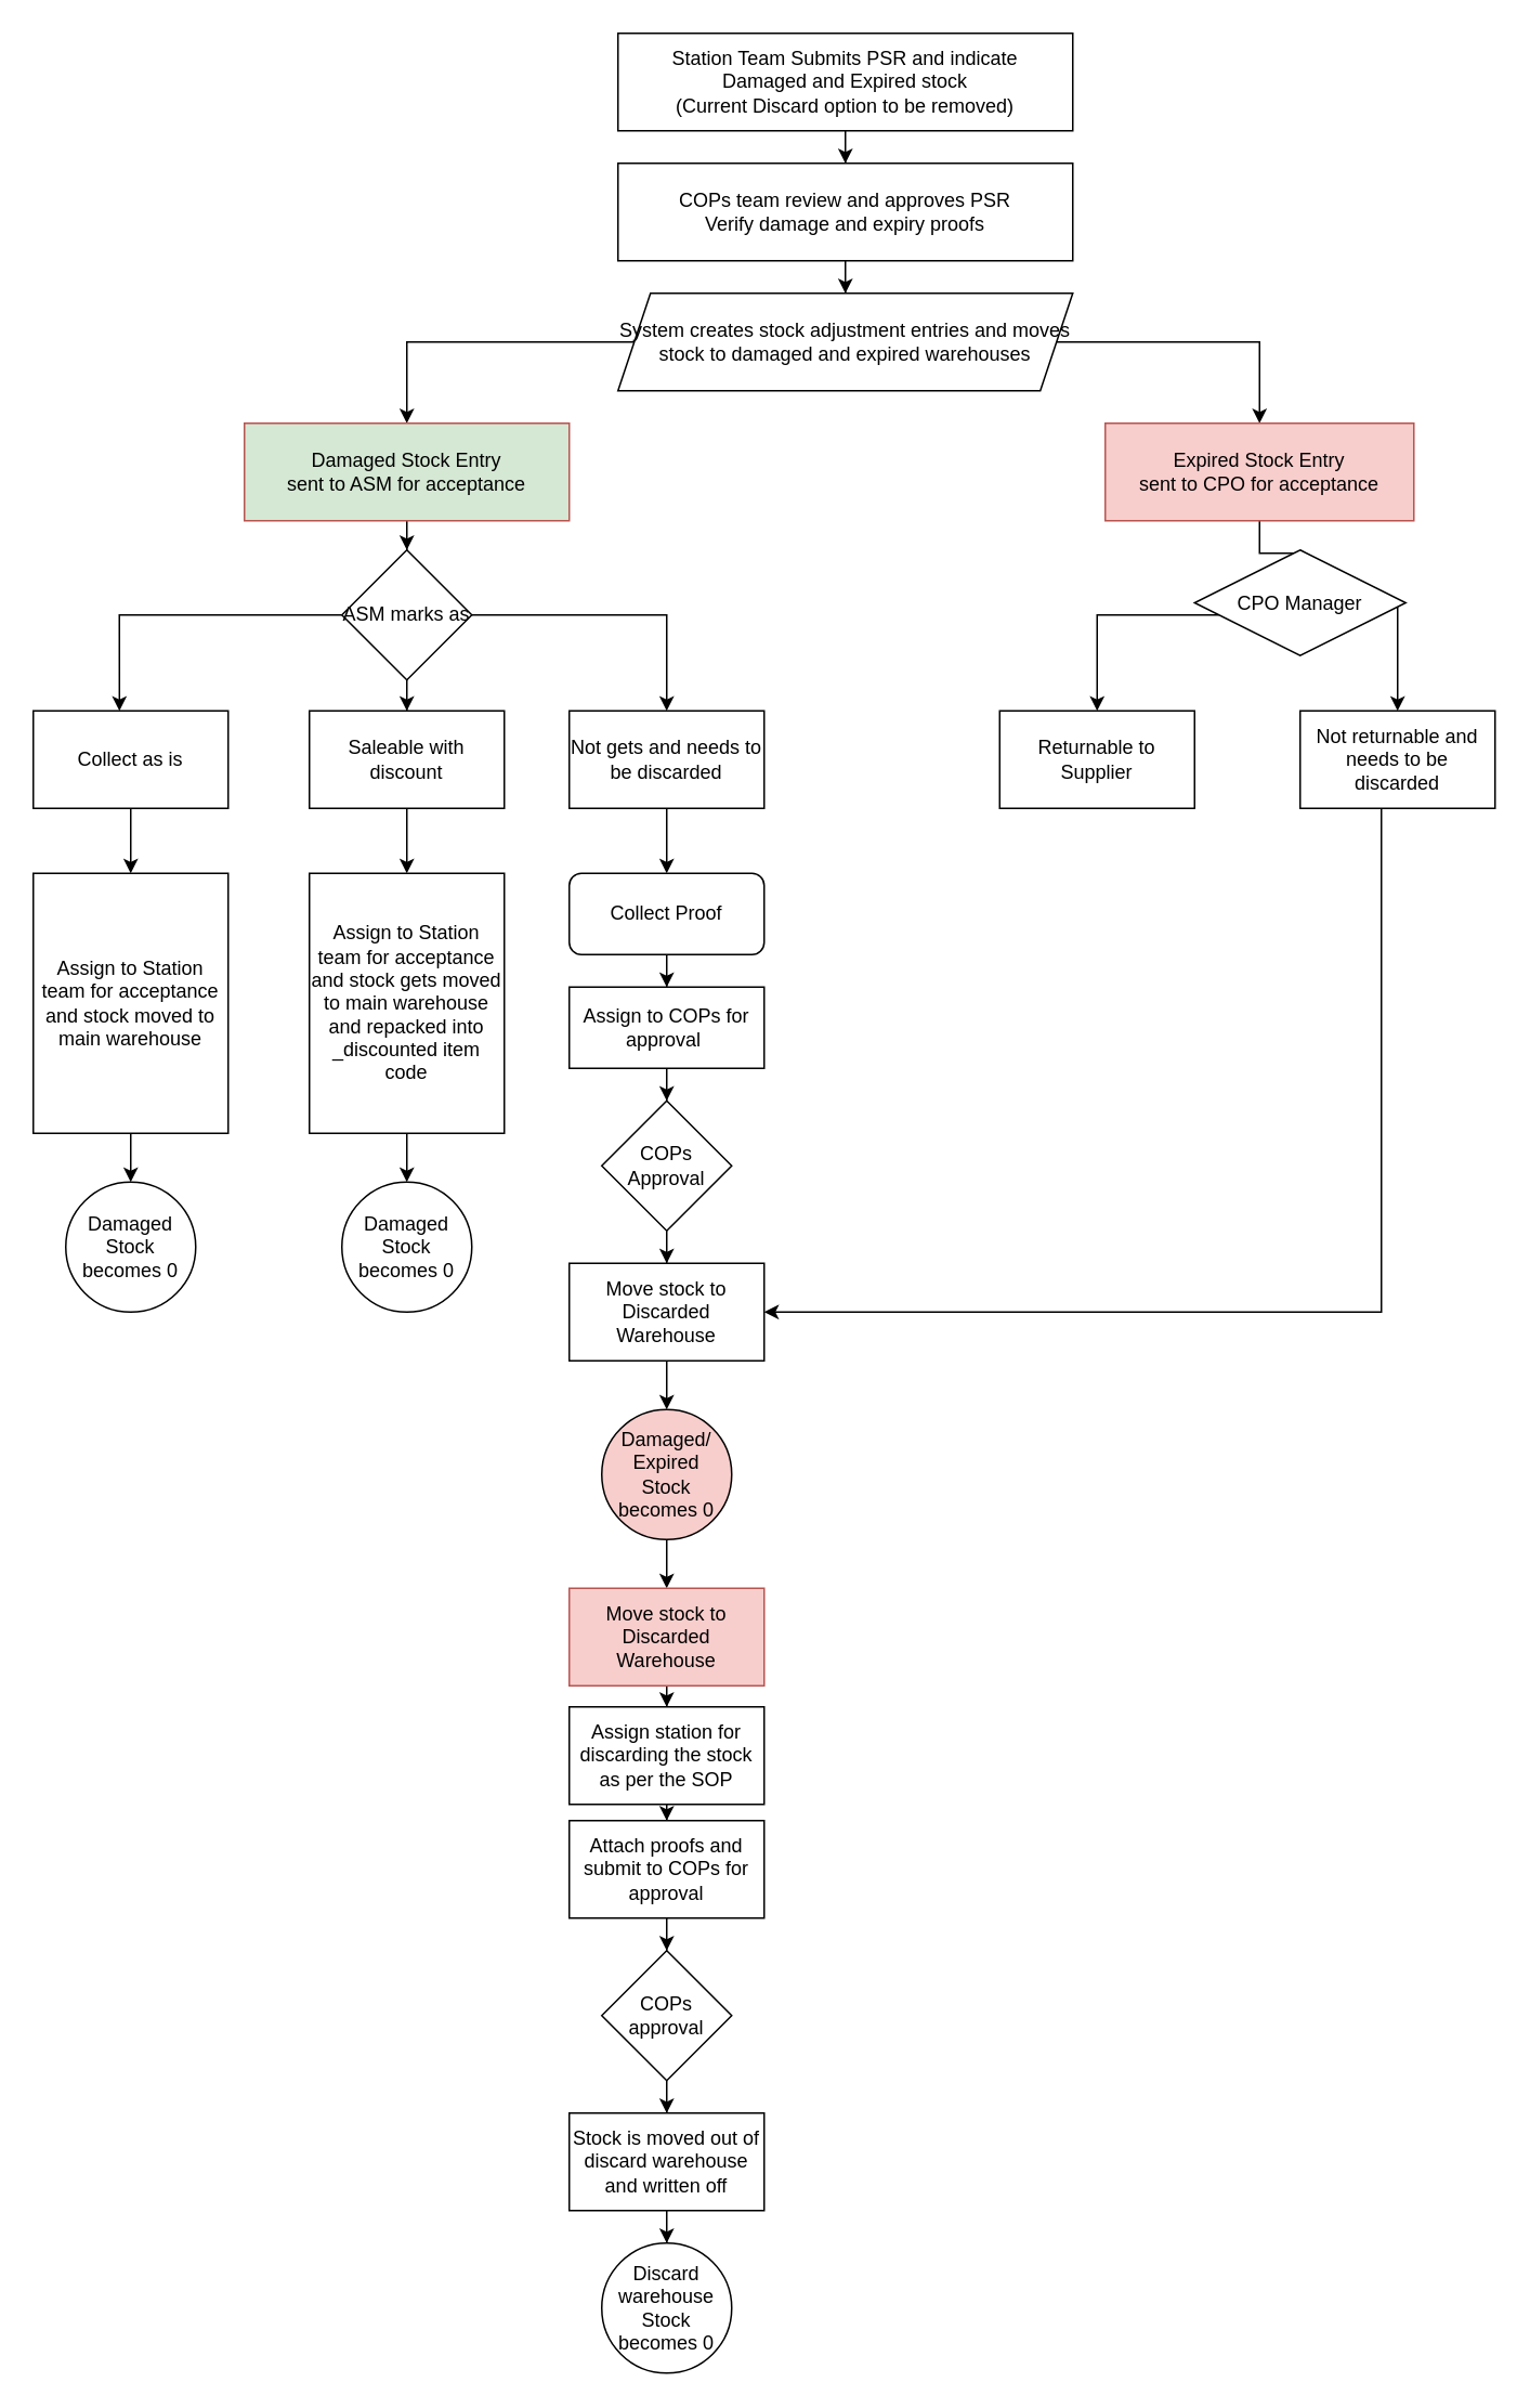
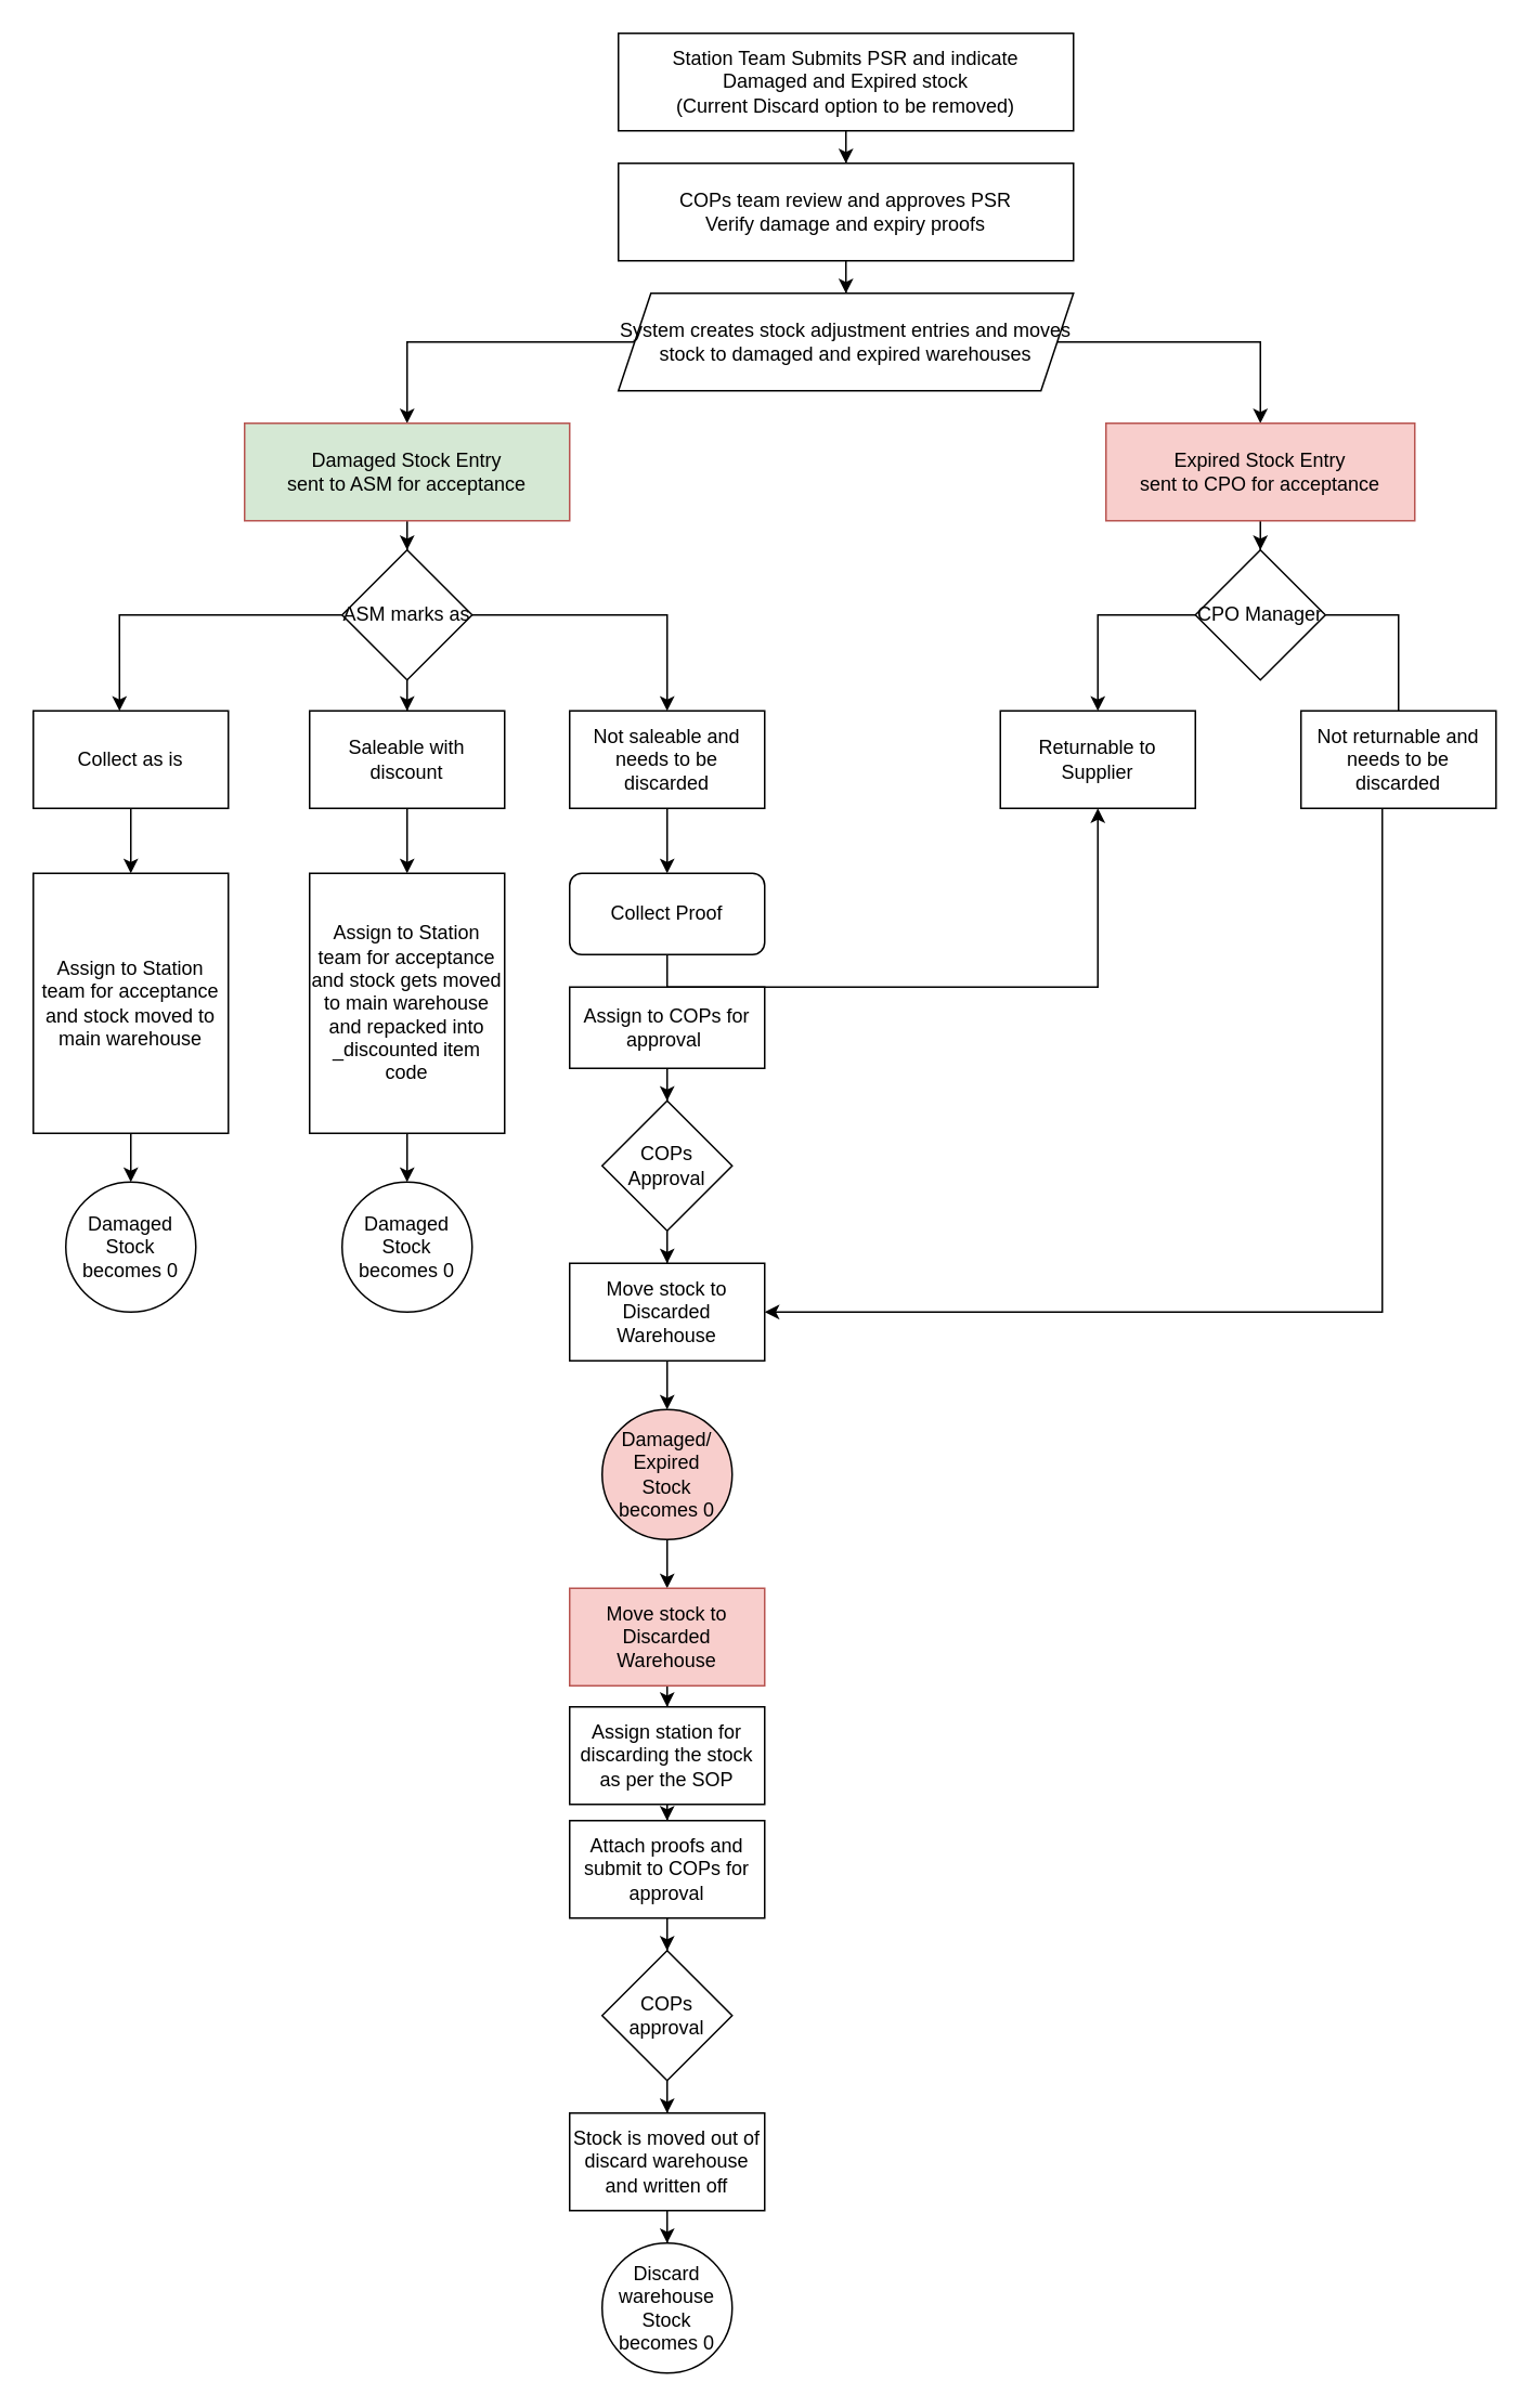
  <mxCell id="0" />
  <mxCell id="1" parent="0" />
  <mxCell id="2" value="" style="edgeStyle=orthogonalEdgeStyle;rounded=0;orthogonalLoop=1;jettySize=auto;html=1;" edge="1" parent="1" source="3" target="5"><mxGeometry relative="1" as="geometry" /></mxCell>
  <mxCell id="3" value="Station Team Submits PSR and indicate&lt;br&gt;Damaged and Expired stock&lt;br&gt;(Current Discard option to be removed)" style="rounded=0;whiteSpace=wrap;html=1;" vertex="1" parent="1"><mxGeometry x="380" y="20" width="280" height="60" as="geometry" /></mxCell>
  <mxCell id="4" value="" style="edgeStyle=orthogonalEdgeStyle;rounded=0;orthogonalLoop=1;jettySize=auto;html=1;" edge="1" parent="1" source="5" target="8"><mxGeometry relative="1" as="geometry" /></mxCell>
  <mxCell id="5" value="COPs team review and approves PSR&lt;br&gt;Verify damage and expiry proofs" style="whiteSpace=wrap;html=1;rounded=0;" vertex="1" parent="1"><mxGeometry x="380" y="100" width="280" height="60" as="geometry" /></mxCell>
  <mxCell id="6" value="" style="edgeStyle=orthogonalEdgeStyle;rounded=0;orthogonalLoop=1;jettySize=auto;html=1;" edge="1" parent="1" source="8" target="10"><mxGeometry relative="1" as="geometry" /></mxCell>
  <mxCell id="7" value="" style="edgeStyle=orthogonalEdgeStyle;rounded=0;orthogonalLoop=1;jettySize=auto;html=1;" edge="1" parent="1" source="8" target="12"><mxGeometry relative="1" as="geometry" /></mxCell>
  <mxCell id="8" value="System creates stock adjustment entries and moves stock to damaged and expired warehouses" style="shape=parallelogram;perimeter=parallelogramPerimeter;whiteSpace=wrap;html=1;fixedSize=1;rounded=0;" vertex="1" parent="1"><mxGeometry x="380" y="180" width="280" height="60" as="geometry" /></mxCell>
  <mxCell id="9" value="" style="edgeStyle=orthogonalEdgeStyle;rounded=0;orthogonalLoop=1;jettySize=auto;html=1;" edge="1" parent="1" source="10" target="16"><mxGeometry relative="1" as="geometry" /></mxCell>
  <mxCell id="10" value="Damaged Stock Entry&lt;br&gt;sent to ASM for acceptance" style="whiteSpace=wrap;html=1;rounded=0;fillColor=#d5e8d4;strokeColor=#b85450;" vertex="1" parent="1"><mxGeometry x="150" y="260" width="200" height="60" as="geometry" /></mxCell>
  <mxCell id="11" value="" style="edgeStyle=orthogonalEdgeStyle;rounded=0;orthogonalLoop=1;jettySize=auto;html=1;" edge="1" parent="1" source="12" target="37"><mxGeometry relative="1" as="geometry" /></mxCell>
  <mxCell id="12" value="Expired Stock Entry&lt;br&gt;sent to CPO for acceptance" style="whiteSpace=wrap;html=1;rounded=0;fillColor=#f8cecc;strokeColor=#b85450;" vertex="1" parent="1"><mxGeometry x="680" y="260" width="190" height="60" as="geometry" /></mxCell>
  <mxCell id="13" value="" style="edgeStyle=orthogonalEdgeStyle;rounded=0;orthogonalLoop=1;jettySize=auto;html=1;entryX=0.442;entryY=0;entryDx=0;entryDy=0;entryPerimeter=0;" edge="1" parent="1" source="16" target="18"><mxGeometry relative="1" as="geometry" /></mxCell>
  <mxCell id="14" value="" style="edgeStyle=orthogonalEdgeStyle;rounded=0;orthogonalLoop=1;jettySize=auto;html=1;" edge="1" parent="1" source="16" target="20"><mxGeometry relative="1" as="geometry" /></mxCell>
  <mxCell id="15" value="" style="edgeStyle=orthogonalEdgeStyle;rounded=0;orthogonalLoop=1;jettySize=auto;html=1;" edge="1" parent="1" source="16" target="22"><mxGeometry relative="1" as="geometry" /></mxCell>
  <mxCell id="16" value="ASM marks as" style="rhombus;whiteSpace=wrap;html=1;" vertex="1" parent="1"><mxGeometry x="210" y="338" width="80" height="80" as="geometry" /></mxCell>
  <mxCell id="17" value="" style="edgeStyle=orthogonalEdgeStyle;rounded=0;orthogonalLoop=1;jettySize=auto;html=1;" edge="1" parent="1" source="18" target="24"><mxGeometry relative="1" as="geometry" /></mxCell>
  <mxCell id="18" value="Collect as is" style="whiteSpace=wrap;html=1;" vertex="1" parent="1"><mxGeometry x="20" y="437" width="120" height="60" as="geometry" /></mxCell>
  <mxCell id="19" value="" style="edgeStyle=orthogonalEdgeStyle;rounded=0;orthogonalLoop=1;jettySize=auto;html=1;" edge="1" parent="1" source="20" target="26"><mxGeometry relative="1" as="geometry" /></mxCell>
  <mxCell id="20" value="Saleable with discount" style="whiteSpace=wrap;html=1;" vertex="1" parent="1"><mxGeometry x="190" y="437" width="120" height="60" as="geometry" /></mxCell>
  <mxCell id="21" value="" style="edgeStyle=orthogonalEdgeStyle;rounded=0;orthogonalLoop=1;jettySize=auto;html=1;" edge="1" parent="1" source="22" target="28"><mxGeometry relative="1" as="geometry" /></mxCell>
- <mxCell id="22" value="Not gets and needs to be discarded" style="whiteSpace=wrap;html=1;" vertex="1" parent="1"><mxGeometry x="350" y="437" width="120" height="60" as="geometry" /></mxCell>
+ <mxCell id="22" value="Not saleable and needs to be discarded" style="whiteSpace=wrap;html=1;" vertex="1" parent="1"><mxGeometry x="350" y="437" width="120" height="60" as="geometry" /></mxCell>
  <mxCell id="23" value="" style="edgeStyle=orthogonalEdgeStyle;rounded=0;orthogonalLoop=1;jettySize=auto;html=1;" edge="1" parent="1" source="24" target="41"><mxGeometry relative="1" as="geometry" /></mxCell>
  <mxCell id="24" value="Assign to Station team for acceptance and stock moved to main warehouse" style="whiteSpace=wrap;html=1;" vertex="1" parent="1"><mxGeometry x="20" y="537" width="120" height="160" as="geometry" /></mxCell>
  <mxCell id="25" value="" style="edgeStyle=orthogonalEdgeStyle;rounded=0;orthogonalLoop=1;jettySize=auto;html=1;" edge="1" parent="1" source="26" target="42"><mxGeometry relative="1" as="geometry" /></mxCell>
  <mxCell id="26" value="Assign to Station team for acceptance and stock gets moved to main warehouse and repacked into _discounted item code" style="whiteSpace=wrap;html=1;" vertex="1" parent="1"><mxGeometry x="190" y="537" width="120" height="160" as="geometry" /></mxCell>
- <mxCell id="27" style="edgeStyle=orthogonalEdgeStyle;rounded=0;orthogonalLoop=1;jettySize=auto;html=1;exitX=0.5;exitY=1;exitDx=0;exitDy=0;" edge="1" parent="1" source="28" target="30"><mxGeometry relative="1" as="geometry" /></mxCell>
+ <mxCell id="27" style="edgeStyle=orthogonalEdgeStyle;rounded=0;orthogonalLoop=1;jettySize=auto;html=1;exitX=0.5;exitY=1;exitDx=0;exitDy=0;" edge="1" parent="1" source="28" target="38"><mxGeometry relative="1" as="geometry" /></mxCell>
  <mxCell id="28" value="Collect Proof" style="whiteSpace=wrap;html=1;rounded=1;" vertex="1" parent="1"><mxGeometry x="350" y="537" width="120" height="50" as="geometry" /></mxCell>
  <mxCell id="29" value="" style="edgeStyle=orthogonalEdgeStyle;rounded=0;orthogonalLoop=1;jettySize=auto;html=1;" edge="1" parent="1" source="30" target="32"><mxGeometry relative="1" as="geometry" /></mxCell>
  <mxCell id="30" value="Assign to COPs for approval&amp;nbsp;" style="whiteSpace=wrap;html=1;" vertex="1" parent="1"><mxGeometry x="350" y="607" width="120" height="50" as="geometry" /></mxCell>
  <mxCell id="31" value="" style="edgeStyle=orthogonalEdgeStyle;rounded=0;orthogonalLoop=1;jettySize=auto;html=1;" edge="1" parent="1" source="32" target="34"><mxGeometry relative="1" as="geometry" /></mxCell>
  <mxCell id="32" value="COPs Approval" style="rhombus;whiteSpace=wrap;html=1;" vertex="1" parent="1"><mxGeometry x="370" y="677" width="80" height="80" as="geometry" /></mxCell>
  <mxCell id="33" value="" style="edgeStyle=orthogonalEdgeStyle;rounded=0;orthogonalLoop=1;jettySize=auto;html=1;" edge="1" parent="1" source="34" target="44"><mxGeometry relative="1" as="geometry" /></mxCell>
  <mxCell id="34" value="Move stock to Discarded Warehouse" style="rounded=0;whiteSpace=wrap;html=1;" vertex="1" parent="1"><mxGeometry x="350" y="777" width="120" height="60" as="geometry" /></mxCell>
  <mxCell id="35" style="edgeStyle=orthogonalEdgeStyle;rounded=0;orthogonalLoop=1;jettySize=auto;html=1;" edge="1" parent="1" source="37" target="38"><mxGeometry relative="1" as="geometry"><Array as="points"><mxPoint x="675" y="378" /></Array></mxGeometry></mxCell>
  <mxCell id="36" style="edgeStyle=orthogonalEdgeStyle;rounded=0;orthogonalLoop=1;jettySize=auto;html=1;entryX=0.5;entryY=0;entryDx=0;entryDy=0;" edge="1" parent="1" source="37" target="40"><mxGeometry relative="1" as="geometry"><Array as="points"><mxPoint x="860" y="378" /><mxPoint x="860" y="458" /></Array></mxGeometry></mxCell>
- <mxCell id="37" value="CPO Manager" style="rhombus;whiteSpace=wrap;html=1;" vertex="1" parent="1"><mxGeometry x="735" y="338" width="130" height="65" as="geometry" /></mxCell>
+ <mxCell id="37" value="CPO Manager" style="rhombus;whiteSpace=wrap;html=1;" vertex="1" parent="1"><mxGeometry x="735" y="338" width="80" height="80" as="geometry" /></mxCell>
  <mxCell id="38" value="Returnable to Supplier" style="rounded=0;whiteSpace=wrap;html=1;" vertex="1" parent="1"><mxGeometry x="615" y="437" width="120" height="60" as="geometry" /></mxCell>
  <mxCell id="39" style="edgeStyle=orthogonalEdgeStyle;rounded=0;orthogonalLoop=1;jettySize=auto;html=1;entryX=1;entryY=0.5;entryDx=0;entryDy=0;" edge="1" parent="1" source="40" target="34"><mxGeometry relative="1" as="geometry"><Array as="points"><mxPoint x="850" y="807" /></Array></mxGeometry></mxCell>
  <mxCell id="40" value="Not returnable and needs to be discarded" style="rounded=0;whiteSpace=wrap;html=1;" vertex="1" parent="1"><mxGeometry x="800" y="437" width="120" height="60" as="geometry" /></mxCell>
  <mxCell id="41" value="Damaged Stock becomes 0" style="ellipse;whiteSpace=wrap;html=1;aspect=fixed;" vertex="1" parent="1"><mxGeometry x="40" y="727" width="80" height="80" as="geometry" /></mxCell>
  <mxCell id="42" value="Damaged Stock becomes 0" style="ellipse;whiteSpace=wrap;html=1;aspect=fixed;" vertex="1" parent="1"><mxGeometry x="210" y="727" width="80" height="80" as="geometry" /></mxCell>
  <mxCell id="43" value="" style="edgeStyle=orthogonalEdgeStyle;rounded=0;orthogonalLoop=1;jettySize=auto;html=1;" edge="1" parent="1" source="44" target="46"><mxGeometry relative="1" as="geometry" /></mxCell>
  <mxCell id="44" value="Damaged/ Expired &lt;br&gt;Stock becomes 0" style="ellipse;whiteSpace=wrap;html=1;aspect=fixed;fillColor=#f8cecc;" vertex="1" parent="1"><mxGeometry x="370" y="867" width="80" height="80" as="geometry" /></mxCell>
  <mxCell id="45" style="edgeStyle=orthogonalEdgeStyle;rounded=0;orthogonalLoop=1;jettySize=auto;html=1;exitX=0.5;exitY=1;exitDx=0;exitDy=0;" edge="1" parent="1" source="46" target="48"><mxGeometry relative="1" as="geometry" /></mxCell>
  <mxCell id="46" value="Move stock to Discarded Warehouse" style="rounded=0;whiteSpace=wrap;html=1;fillColor=#f8cecc;strokeColor=#b85450;" vertex="1" parent="1"><mxGeometry x="350" y="977" width="120" height="60" as="geometry" /></mxCell>
  <mxCell id="47" style="edgeStyle=orthogonalEdgeStyle;rounded=0;orthogonalLoop=1;jettySize=auto;html=1;exitX=0.5;exitY=1;exitDx=0;exitDy=0;" edge="1" parent="1" source="48" target="50"><mxGeometry relative="1" as="geometry" /></mxCell>
  <mxCell id="48" value="Assign station for discarding the stock as per the SOP" style="rounded=0;whiteSpace=wrap;html=1;" vertex="1" parent="1"><mxGeometry x="350" y="1050" width="120" height="60" as="geometry" /></mxCell>
  <mxCell id="49" style="edgeStyle=orthogonalEdgeStyle;rounded=0;orthogonalLoop=1;jettySize=auto;html=1;exitX=0.5;exitY=1;exitDx=0;exitDy=0;" edge="1" parent="1" source="50" target="52"><mxGeometry relative="1" as="geometry" /></mxCell>
  <mxCell id="50" value="Attach proofs and submit to COPs for approval" style="rounded=0;whiteSpace=wrap;html=1;" vertex="1" parent="1"><mxGeometry x="350" y="1120" width="120" height="60" as="geometry" /></mxCell>
  <mxCell id="51" value="" style="edgeStyle=orthogonalEdgeStyle;rounded=0;orthogonalLoop=1;jettySize=auto;html=1;" edge="1" parent="1" source="52" target="54"><mxGeometry relative="1" as="geometry" /></mxCell>
  <mxCell id="52" value="COPs approval" style="rhombus;whiteSpace=wrap;html=1;" vertex="1" parent="1"><mxGeometry x="370" y="1200" width="80" height="80" as="geometry" /></mxCell>
  <mxCell id="53" value="" style="edgeStyle=orthogonalEdgeStyle;rounded=0;orthogonalLoop=1;jettySize=auto;html=1;" edge="1" parent="1" source="54" target="55"><mxGeometry relative="1" as="geometry" /></mxCell>
  <mxCell id="54" value="Stock is moved out of discard warehouse and written off" style="rounded=0;whiteSpace=wrap;html=1;" vertex="1" parent="1"><mxGeometry x="350" y="1300" width="120" height="60" as="geometry" /></mxCell>
  <mxCell id="55" value="Discard warehouse Stock becomes 0" style="ellipse;whiteSpace=wrap;html=1;aspect=fixed;" vertex="1" parent="1"><mxGeometry x="370" y="1380" width="80" height="80" as="geometry" /></mxCell>
